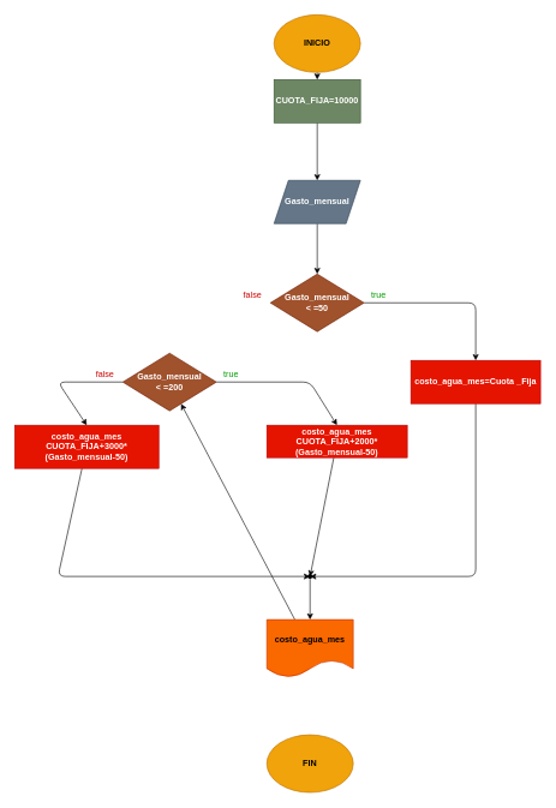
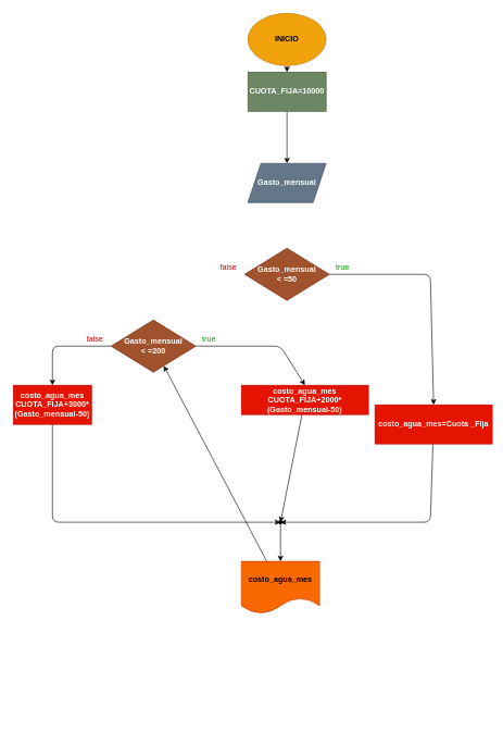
  <mxCell id="0" />
  <mxCell id="1" parent="0" />
  <mxCell id="2" value="" style="edgeStyle=none;html=1;" edge="1" parent="1" source="3"><mxGeometry relative="1" as="geometry"><mxPoint x="440" y="110" as="targetPoint" /></mxGeometry></mxCell>
  <mxCell id="3" value="&lt;b&gt;INICIO&lt;/b&gt;" style="ellipse;whiteSpace=wrap;html=1;fillColor=#f0a30a;fontColor=#000000;strokeColor=#BD7000;" vertex="1" parent="1"><mxGeometry x="380" y="20" width="120" height="80" as="geometry" /></mxCell>
  <mxCell id="4" value="" style="edgeStyle=none;html=1;" edge="1" parent="1" source="5" target="7"><mxGeometry relative="1" as="geometry" /></mxCell>
  <mxCell id="5" value="&lt;b&gt;CUOTA_FIJA=10000&lt;/b&gt;" style="rounded=0;whiteSpace=wrap;html=1;fillColor=#6d8764;fontColor=#ffffff;strokeColor=#3A5431;" vertex="1" parent="1"><mxGeometry x="380" y="110" width="120" height="60" as="geometry" /></mxCell>
- <mxCell id="6" value="" style="edgeStyle=none;html=1;" edge="1" parent="1" source="7" target="9"><mxGeometry relative="1" as="geometry" /></mxCell>
  <mxCell id="7" value="&lt;b&gt;Gasto_mensual&lt;/b&gt;" style="shape=parallelogram;perimeter=parallelogramPerimeter;whiteSpace=wrap;html=1;fixedSize=1;rounded=0;fillColor=#647687;fontColor=#ffffff;strokeColor=#314354;" vertex="1" parent="1"><mxGeometry x="380" y="250" width="120" height="60" as="geometry" /></mxCell>
  <mxCell id="8" style="edgeStyle=none;html=1;entryX=0.5;entryY=0;entryDx=0;entryDy=0;" edge="1" parent="1" source="9" target="11"><mxGeometry relative="1" as="geometry"><Array as="points"><mxPoint x="660" y="420" /></Array></mxGeometry></mxCell>
  <mxCell id="9" value="&lt;b&gt;Gasto_mensual&lt;br&gt;&amp;lt; =50&lt;/b&gt;" style="rhombus;whiteSpace=wrap;html=1;rounded=0;fillColor=#a0522d;fontColor=#ffffff;strokeColor=#6D1F00;" vertex="1" parent="1"><mxGeometry x="375" y="380" width="130" height="80" as="geometry" /></mxCell>
  <mxCell id="10" style="edgeStyle=none;html=1;entryX=0.45;entryY=0.85;entryDx=0;entryDy=0;entryPerimeter=0;" edge="1" parent="1" source="11" target="21"><mxGeometry relative="1" as="geometry"><Array as="points"><mxPoint x="660" y="800" /></Array></mxGeometry></mxCell>
- <mxCell id="11" value="&lt;b&gt;costo_agua_mes=Cuota _Fija&lt;/b&gt;" style="rounded=0;whiteSpace=wrap;html=1;fillColor=#e51400;fontColor=#ffffff;strokeColor=#B20000;" vertex="1" parent="1"><mxGeometry x="570" y="500" width="180" height="60" as="geometry" /></mxCell>
+ <mxCell id="11" value="&lt;b&gt;costo_agua_mes=Cuota _Fija&lt;/b&gt;" style="rounded=0;whiteSpace=wrap;html=1;fillColor=#e51400;fontColor=#ffffff;strokeColor=#B20000;" vertex="1" parent="1"><mxGeometry x="575" y="620" width="180" height="60" as="geometry" /></mxCell>
  <mxCell id="12" style="edgeStyle=none;html=1;entryX=0.5;entryY=0;entryDx=0;entryDy=0;" edge="1" parent="1" source="14" target="16"><mxGeometry relative="1" as="geometry"><Array as="points"><mxPoint x="430" y="530" /></Array></mxGeometry></mxCell>
  <mxCell id="13" style="edgeStyle=none;html=1;entryX=0.5;entryY=0;entryDx=0;entryDy=0;" edge="1" parent="1" source="14" target="18"><mxGeometry relative="1" as="geometry"><Array as="points"><mxPoint x="80" y="530" /></Array></mxGeometry></mxCell>
  <mxCell id="14" value="&lt;b&gt;Gasto_mensual&lt;br&gt;&amp;lt; =200&lt;/b&gt;" style="rhombus;whiteSpace=wrap;html=1;fillColor=#a0522d;fontColor=#ffffff;strokeColor=#6D1F00;" vertex="1" parent="1"><mxGeometry x="170" y="490" width="130" height="80" as="geometry" /></mxCell>
  <mxCell id="15" style="edgeStyle=none;html=1;entryX=1.2;entryY=0.45;entryDx=0;entryDy=0;entryPerimeter=0;" edge="1" parent="1" source="16" target="19"><mxGeometry relative="1" as="geometry" /></mxCell>
  <mxCell id="16" value="&lt;b&gt;costo_agua_mes&lt;br&gt;CUOTA_FIJA+2000*&lt;br&gt;(Gasto_mensual-50)&lt;/b&gt;" style="rounded=0;whiteSpace=wrap;html=1;fillColor=#e51400;fontColor=#ffffff;strokeColor=#B20000;" vertex="1" parent="1"><mxGeometry x="370" y="590" width="195" height="45" as="geometry" /></mxCell>
  <mxCell id="17" style="edgeStyle=none;html=1;entryX=1.05;entryY=1.05;entryDx=0;entryDy=0;entryPerimeter=0;" edge="1" parent="1" source="18" target="19"><mxGeometry relative="1" as="geometry"><mxPoint x="170" y="780" as="targetPoint" /><Array as="points"><mxPoint x="80" y="800" /></Array></mxGeometry></mxCell>
- <mxCell id="18" value="&lt;b&gt;costo_agua_mes&lt;br&gt;CUOTA_FIJA+3000*&lt;br&gt;(Gasto_mensual-50)&lt;/b&gt;" style="rounded=0;whiteSpace=wrap;html=1;fillColor=#e51400;fontColor=#ffffff;strokeColor=#B20000;" vertex="1" parent="1"><mxGeometry x="20" y="590" width="200" height="60" as="geometry" /></mxCell>
+ <mxCell id="18" value="&lt;b&gt;costo_agua_mes&lt;br&gt;CUOTA_FIJA+3000*&lt;br&gt;(Gasto_mensual-50)&lt;/b&gt;" style="rounded=0;whiteSpace=wrap;html=1;fillColor=#e51400;fontColor=#ffffff;strokeColor=#B20000;" vertex="1" parent="1"><mxGeometry x="20" y="590" width="120" height="60" as="geometry" /></mxCell>
  <mxCell id="19" value="" style="shape=waypoint;sketch=0;size=6;pointerEvents=1;points=[];fillColor=default;resizable=0;rotatable=0;perimeter=centerPerimeter;snapToPoint=1;rounded=0;" vertex="1" parent="1"><mxGeometry x="420" y="790" width="20" height="20" as="geometry" /></mxCell>
  <mxCell id="20" value="" style="edgeStyle=none;html=1;" edge="1" parent="1" source="21" target="23"><mxGeometry relative="1" as="geometry" /></mxCell>
  <mxCell id="21" value="" style="shape=waypoint;sketch=0;size=6;pointerEvents=1;points=[];fillColor=default;resizable=0;rotatable=0;perimeter=centerPerimeter;snapToPoint=1;rounded=0;" vertex="1" parent="1"><mxGeometry x="420" y="790" width="20" height="20" as="geometry" /></mxCell>
  <mxCell id="22" value="" style="edgeStyle=none;html=1;" edge="1" parent="1" source="23" target="14"><mxGeometry relative="1" as="geometry" /></mxCell>
  <mxCell id="23" value="&lt;b&gt;costo_agua_mes&lt;/b&gt;" style="shape=document;whiteSpace=wrap;html=1;boundedLbl=1;sketch=0;rounded=0;fillColor=#fa6800;fontColor=#000000;strokeColor=#C73500;" vertex="1" parent="1"><mxGeometry x="370" y="860" width="120" height="80" as="geometry" /></mxCell>
- <mxCell id="24" value="&lt;b&gt;FIN&lt;/b&gt;" style="ellipse;whiteSpace=wrap;html=1;fillColor=#f0a30a;fontColor=#000000;strokeColor=#BD7000;" vertex="1" parent="1"><mxGeometry x="370" y="1020" width="120" height="80" as="geometry" /></mxCell>
  <mxCell id="25" value="&lt;font color=&quot;#009900&quot;&gt;true&lt;/font&gt;" style="text;html=1;align=center;verticalAlign=middle;resizable=0;points=[];autosize=1;strokeColor=none;fillColor=none;" vertex="1" parent="1"><mxGeometry x="505" y="395" width="40" height="30" as="geometry" /></mxCell>
  <mxCell id="26" value="&lt;font color=&quot;#009900&quot;&gt;true&lt;/font&gt;" style="text;html=1;align=center;verticalAlign=middle;resizable=0;points=[];autosize=1;strokeColor=none;fillColor=none;" vertex="1" parent="1"><mxGeometry x="300" y="505" width="40" height="30" as="geometry" /></mxCell>
  <mxCell id="27" value="false" style="text;html=1;align=center;verticalAlign=middle;resizable=0;points=[];autosize=1;strokeColor=none;fillColor=none;fontColor=#CC0000;" vertex="1" parent="1"><mxGeometry x="325" y="395" width="50" height="30" as="geometry" /></mxCell>
  <mxCell id="28" value="false" style="text;html=1;align=center;verticalAlign=middle;resizable=0;points=[];autosize=1;strokeColor=none;fillColor=none;fontColor=#CC0000;" vertex="1" parent="1"><mxGeometry x="120" y="505" width="50" height="30" as="geometry" /></mxCell>
